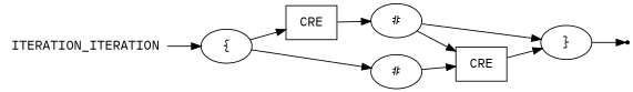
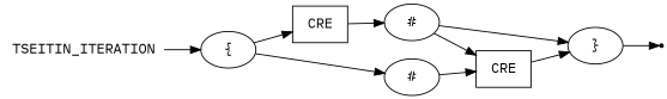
  digraph {
    rankdir=LR
    fontname="IBM Plex Mono"
    node [shape=oval fontname="IBM Plex Mono"]
    edge [fontname="IBM Plex Mono"]
-   n1 [label=ITERATION_ITERATION shape=plaintext]
+   n1 [label=TSEITIN_ITERATION shape=plaintext]
    n2 [label="{"]
    n3 [label=CRE shape=box]
    n4 [label="#"]
    n5 [label=CRE shape=box]
    n6 [label="}"]
    n7 [label="#"]
    end [shape=point]
    n1 -> n2
    n2 -> n3
    n2 -> n7
    n3 -> n4
    n4 -> n5
    n4 -> n6
    n5 -> n6
    n6 -> end
    n7 -> n5
  }
